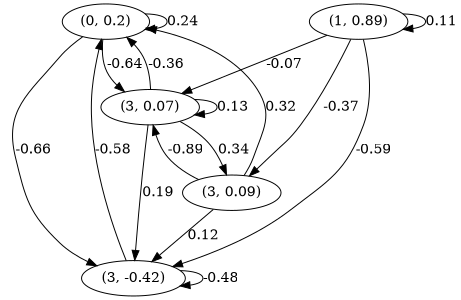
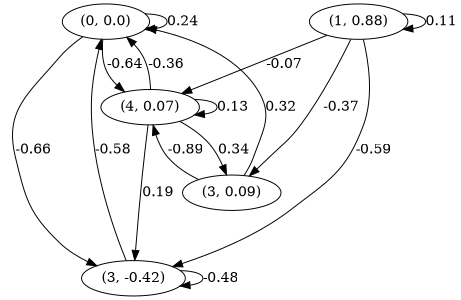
  digraph {
-   n1 [label="(0, 0.2)"]
+   n1 [label="(0, 0.0)"]
    n2 [label="(3, -0.42)"]
-   n3 [label="(3, 0.07)"]
+   n3 [label="(4, 0.07)"]
    n4 [label="(3, 0.09)"]
-   n5 [label="(1, 0.89)"]
+   n5 [label="(1, 0.88)"]
    n1 -> n1 [label=0.24]
    n1 -> n2 [label=-0.66]
    n1 -> n3 [label=-0.64]
    n2 -> n1 [label=-0.58]
    n2 -> n2 [label=-0.48]
    n3 -> n1 [label=-0.36]
    n3 -> n2 [label=0.19]
    n3 -> n3 [label=0.13]
    n3 -> n4 [label=0.34]
    n4 -> n1 [label=0.32]
-   n4 -> n2 [label=0.12]
    n4 -> n3 [label=-0.89]
    n5 -> n2 [label=-0.59]
    n5 -> n3 [label=-0.07]
    n5 -> n4 [label=-0.37]
    n5 -> n5 [label=0.11]
  }
